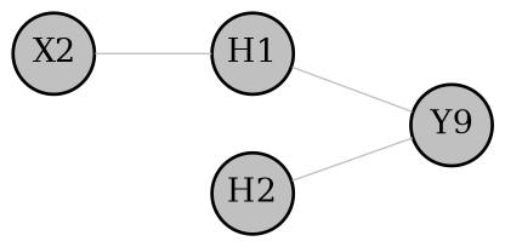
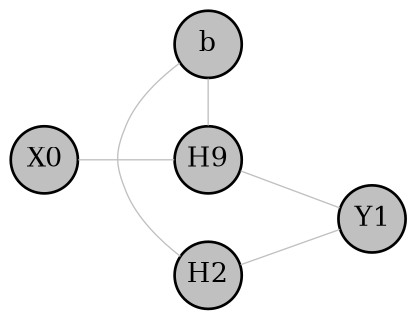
  graph {
    rankdir=LR
    node [fillcolor=grey fixedsize=true fontcolor=black fontsize=10 shape=circle style=filled]
    edge [color=grey fontcolor=white fontsize=10 penwidth=0.5]
-   H1 [height=0.35 width=0.35]
+   H1 [height=0.35 width=0.35 label=H9]
    H2 [height=0.35 width=0.35]
-   Y1 [height=0.35 width=0.35 label=Y9]
-   X2 [height=0.35 width=0.35]
+   n3 [height=0.35 label=b width=0.35]
+   Y1 [height=0.35 width=0.35]
+   X2 [height=0.35 width=0.35 label=X0]
    subgraph sub_1 {
      rank=same
      H1
      H2
+     n3
    }
    H1 -- H2 [style=invis]
    H1 -- Y1
    H2 -- Y1
+   n3 -- H1
+   n3 -- H2
    X2 -- H1
  }
